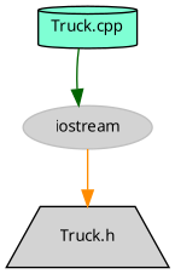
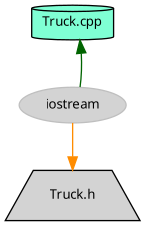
  digraph {
    fontname="Noto Sans"
    node [color=black fillcolor=lightgrey fontname="Noto Sans" fontsize=10 style=filled]
    edge [fontname="Noto Sans" fontsize=10 labelfontname=Helvetica labelfontsize=10 style=solid]
    n1 [fillcolor=aquamarine fontcolor=black height=0.2 label="Truck.cpp" shape=cylinder width=0.4]
    n2 [color=grey75 height=0.2 label=iostream shape=ellipse width=0.4]
    n3 [height=0.2 label="Truck.h" shape=trapezium width=0.4]
-   n1 -> n2 [color=darkgreen]
+   n2 -> n1 [color=darkgreen]
    n2 -> n3 [color=darkorange]
  }
